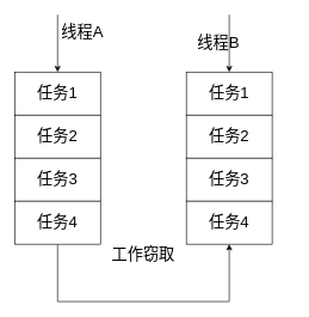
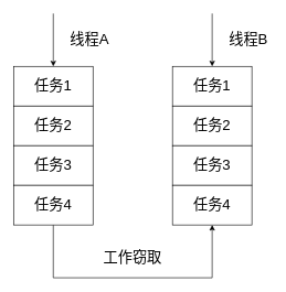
  <mxCell id="0" />
  <mxCell id="1" parent="0" />
  <mxCell id="2" value="任务1" style="rounded=0;whiteSpace=wrap;html=1;fontSize=22;" vertex="1" parent="1"><mxGeometry x="20" y="100" width="120" height="60" as="geometry" /></mxCell>
  <mxCell id="3" value="任务2" style="rounded=0;whiteSpace=wrap;html=1;fontSize=22;" vertex="1" parent="1"><mxGeometry x="20" y="160" width="120" height="60" as="geometry" /></mxCell>
  <mxCell id="4" value="任务3" style="rounded=0;whiteSpace=wrap;html=1;fontSize=22;" vertex="1" parent="1"><mxGeometry x="20" y="220" width="120" height="60" as="geometry" /></mxCell>
  <mxCell id="5" style="edgeStyle=orthogonalEdgeStyle;rounded=0;orthogonalLoop=1;jettySize=auto;html=1;exitX=0.5;exitY=1;exitDx=0;exitDy=0;entryX=0.5;entryY=1;entryDx=0;entryDy=0;fontSize=22;" edge="1" parent="1" source="6" target="10"><mxGeometry relative="1" as="geometry"><Array as="points"><mxPoint x="80" y="420" /><mxPoint x="320" y="420" /></Array></mxGeometry></mxCell>
  <mxCell id="6" value="任务4" style="rounded=0;whiteSpace=wrap;html=1;fontSize=22;" vertex="1" parent="1"><mxGeometry x="20" y="280" width="120" height="60" as="geometry" /></mxCell>
  <mxCell id="7" value="任务1" style="rounded=0;whiteSpace=wrap;html=1;fontSize=22;" vertex="1" parent="1"><mxGeometry x="260" y="100" width="120" height="60" as="geometry" /></mxCell>
  <mxCell id="8" value="任务2" style="rounded=0;whiteSpace=wrap;html=1;fontSize=22;" vertex="1" parent="1"><mxGeometry x="260" y="160" width="120" height="60" as="geometry" /></mxCell>
  <mxCell id="9" value="任务3" style="rounded=0;whiteSpace=wrap;html=1;fontSize=22;" vertex="1" parent="1"><mxGeometry x="260" y="220" width="120" height="60" as="geometry" /></mxCell>
  <mxCell id="10" value="任务4" style="rounded=0;whiteSpace=wrap;html=1;fontSize=22;" vertex="1" parent="1"><mxGeometry x="260" y="280" width="120" height="60" as="geometry" /></mxCell>
  <mxCell id="11" value="" style="endArrow=classic;html=1;fontSize=22;" edge="1" parent="1" target="2"><mxGeometry width="50" height="50" relative="1" as="geometry"><mxPoint x="80" y="20" as="sourcePoint" /><mxPoint x="70" y="360" as="targetPoint" /></mxGeometry></mxCell>
  <mxCell id="12" value="" style="endArrow=classic;html=1;fontSize=22;" edge="1" parent="1"><mxGeometry width="50" height="50" relative="1" as="geometry"><mxPoint x="320" y="20" as="sourcePoint" /><mxPoint x="320" y="100" as="targetPoint" /></mxGeometry></mxCell>
- <mxCell id="13" value="线程A" style="text;html=1;strokeColor=none;fillColor=none;align=center;verticalAlign=middle;whiteSpace=wrap;rounded=0;fontSize=22;" vertex="1" parent="1"><mxGeometry x="80" y="35" width="70" height="20" as="geometry" /></mxCell>
- <mxCell id="14" value="线程B" style="text;html=1;strokeColor=none;fillColor=none;align=center;verticalAlign=middle;whiteSpace=wrap;rounded=0;fontSize=22;" vertex="1" parent="1"><mxGeometry x="270" y="50" width="70" height="20" as="geometry" /></mxCell>
- <mxCell id="15" value="工作窃取" style="text;html=1;strokeColor=none;fillColor=none;align=center;verticalAlign=middle;whiteSpace=wrap;rounded=0;fontSize=22;" vertex="1" parent="1"><mxGeometry x="150" y="345" width="100" height="20" as="geometry" /></mxCell>
+ <mxCell id="13" value="线程A" style="text;html=1;strokeColor=none;fillColor=none;align=center;verticalAlign=middle;whiteSpace=wrap;rounded=0;fontSize=22;" vertex="1" parent="1"><mxGeometry x="100" y="50" width="70" height="20" as="geometry" /></mxCell>
+ <mxCell id="14" value="线程B" style="text;html=1;strokeColor=none;fillColor=none;align=center;verticalAlign=middle;whiteSpace=wrap;rounded=0;fontSize=22;" vertex="1" parent="1"><mxGeometry x="340" y="50" width="70" height="20" as="geometry" /></mxCell>
+ <mxCell id="15" value="工作窃取" style="text;html=1;strokeColor=none;fillColor=none;align=center;verticalAlign=middle;whiteSpace=wrap;rounded=0;fontSize=22;" vertex="1" parent="1"><mxGeometry x="150" y="380" width="100" height="20" as="geometry" /></mxCell>
